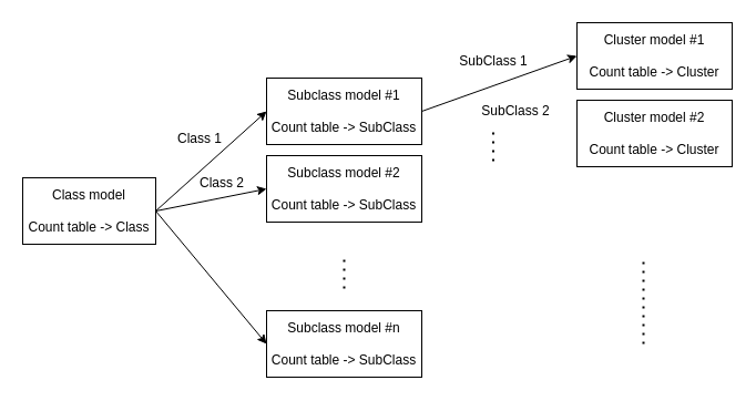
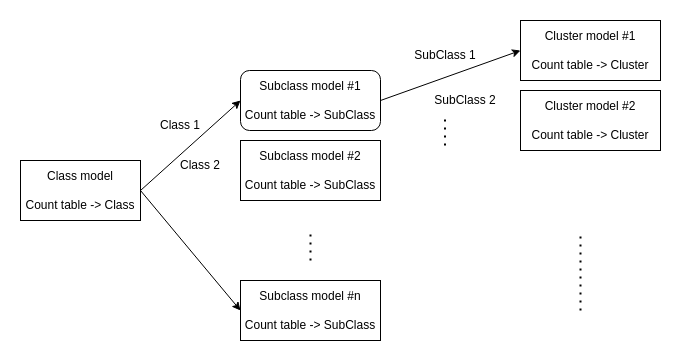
  <mxCell id="0" />
  <mxCell id="1" parent="0" />
  <mxCell id="2" style="edgeStyle=none;rounded=0;orthogonalLoop=1;jettySize=auto;html=1;exitX=1;exitY=0.5;exitDx=0;exitDy=0;entryX=0;entryY=0.5;entryDx=0;entryDy=0;" edge="1" parent="1" source="5" target="7"><mxGeometry relative="1" as="geometry" /></mxCell>
- <mxCell id="3" style="edgeStyle=none;rounded=0;orthogonalLoop=1;jettySize=auto;html=1;exitX=1;exitY=0.5;exitDx=0;exitDy=0;entryX=0;entryY=0.5;entryDx=0;entryDy=0;" edge="1" parent="1" source="5" target="8"><mxGeometry relative="1" as="geometry" /></mxCell>
  <mxCell id="4" style="edgeStyle=none;rounded=0;orthogonalLoop=1;jettySize=auto;html=1;exitX=1;exitY=0.5;exitDx=0;exitDy=0;entryX=0;entryY=0.5;entryDx=0;entryDy=0;" edge="1" parent="1" source="5" target="9"><mxGeometry relative="1" as="geometry" /></mxCell>
  <mxCell id="5" value="Class model&lt;br&gt;&lt;br&gt;Count table -&amp;gt; Class" style="rounded=0;whiteSpace=wrap;html=1;" vertex="1" parent="1"><mxGeometry x="20" y="160" width="120" height="60" as="geometry" /></mxCell>
  <mxCell id="6" style="edgeStyle=none;rounded=0;orthogonalLoop=1;jettySize=auto;html=1;entryX=0;entryY=0.5;entryDx=0;entryDy=0;exitX=1;exitY=0.5;exitDx=0;exitDy=0;" edge="1" parent="1" source="7" target="13"><mxGeometry relative="1" as="geometry"><mxPoint x="430" y="110" as="sourcePoint" /></mxGeometry></mxCell>
- <mxCell id="7" value="Subclass model #1&lt;br&gt;&lt;br&gt;Count table -&amp;gt; SubClass" style="rounded=0;whiteSpace=wrap;html=1;" vertex="1" parent="1"><mxGeometry x="240" y="70" width="140" height="60" as="geometry" /></mxCell>
+ <mxCell id="7" value="Subclass model #1&lt;br&gt;&lt;br&gt;Count table -&amp;gt; SubClass" style="whiteSpace=wrap;html=1;rounded=1;" vertex="1" parent="1"><mxGeometry x="240" y="70" width="140" height="60" as="geometry" /></mxCell>
  <mxCell id="8" value="Subclass model #2&lt;br&gt;&lt;br&gt;Count table -&amp;gt; SubClass" style="rounded=0;whiteSpace=wrap;html=1;" vertex="1" parent="1"><mxGeometry x="240" y="140" width="140" height="60" as="geometry" /></mxCell>
  <mxCell id="9" value="Subclass model #n&lt;br&gt;&lt;br&gt;Count table -&amp;gt; SubClass" style="rounded=0;whiteSpace=wrap;html=1;" vertex="1" parent="1"><mxGeometry x="240" y="280" width="140" height="60" as="geometry" /></mxCell>
  <mxCell id="10" value="Class 1" style="text;html=1;strokeColor=none;fillColor=none;align=center;verticalAlign=middle;whiteSpace=wrap;rounded=0;" vertex="1" parent="1"><mxGeometry x="150" y="110" width="60" height="30" as="geometry" /></mxCell>
  <mxCell id="11" value="Class 2" style="text;html=1;strokeColor=none;fillColor=none;align=center;verticalAlign=middle;whiteSpace=wrap;rounded=0;" vertex="1" parent="1"><mxGeometry x="170" y="150" width="60" height="30" as="geometry" /></mxCell>
  <mxCell id="12" value="" style="endArrow=none;dashed=1;html=1;dashPattern=1 3;strokeWidth=2;rounded=0;" edge="1" parent="1"><mxGeometry width="50" height="50" relative="1" as="geometry"><mxPoint x="310" y="260" as="sourcePoint" /><mxPoint x="310" y="230" as="targetPoint" /></mxGeometry></mxCell>
  <mxCell id="13" value="Cluster model #1&lt;br&gt;&lt;br&gt;Count table -&amp;gt; Cluster" style="rounded=0;whiteSpace=wrap;html=1;" vertex="1" parent="1"><mxGeometry x="520" y="20" width="140" height="60" as="geometry" /></mxCell>
  <mxCell id="14" value="Cluster model #2&lt;br&gt;&lt;br&gt;Count table -&amp;gt; Cluster" style="rounded=0;whiteSpace=wrap;html=1;" vertex="1" parent="1"><mxGeometry x="520" y="90" width="140" height="60" as="geometry" /></mxCell>
  <mxCell id="15" value="SubClass 1" style="text;html=1;strokeColor=none;fillColor=none;align=center;verticalAlign=middle;whiteSpace=wrap;rounded=0;" vertex="1" parent="1"><mxGeometry x="410" y="40" width="70" height="30" as="geometry" /></mxCell>
  <mxCell id="16" value="SubClass 2" style="text;html=1;strokeColor=none;fillColor=none;align=center;verticalAlign=middle;whiteSpace=wrap;rounded=0;" vertex="1" parent="1"><mxGeometry x="430" y="85" width="70" height="30" as="geometry" /></mxCell>
  <mxCell id="17" value="" style="endArrow=none;dashed=1;html=1;dashPattern=1 3;strokeWidth=2;rounded=0;" edge="1" parent="1"><mxGeometry width="50" height="50" relative="1" as="geometry"><mxPoint x="580" y="310" as="sourcePoint" /><mxPoint x="580" y="230" as="targetPoint" /></mxGeometry></mxCell>
  <mxCell id="18" value="" style="endArrow=none;dashed=1;html=1;dashPattern=1 3;strokeWidth=2;rounded=0;" edge="1" parent="1"><mxGeometry width="50" height="50" relative="1" as="geometry"><mxPoint x="444.5" y="145" as="sourcePoint" /><mxPoint x="444.5" y="115" as="targetPoint" /></mxGeometry></mxCell>
